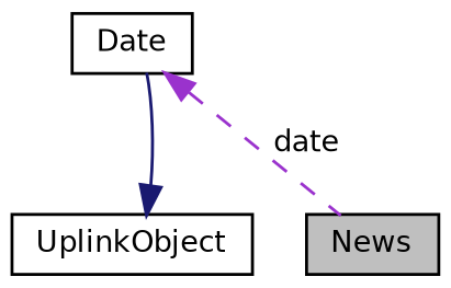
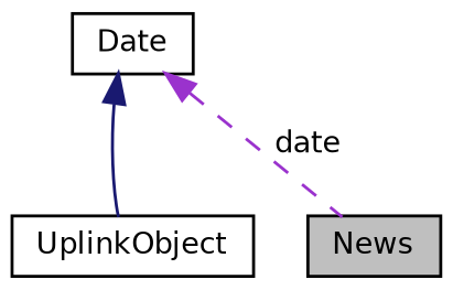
  digraph {
    node [color=black fillcolor=white fontname=Helvetica fontsize=10 shape=record style=filled]
    edge [dir=back fontname=Helvetica fontsize=10 labelfontname=Helvetica labelfontsize=10]
    n1 [fillcolor=grey75 fontcolor=black height=0.2 label=News width=0.4]
    n2 [height=0.2 label=UplinkObject width=0.4]
    n3 [height=0.2 label=Date width=0.4]
-   n2 -> n3 [color=midnightblue style=solid]
+   n3 -> n2 [color=midnightblue style=solid]
    n3 -> n1 [color=darkorchid3 label=" date" style=dashed]
  }
